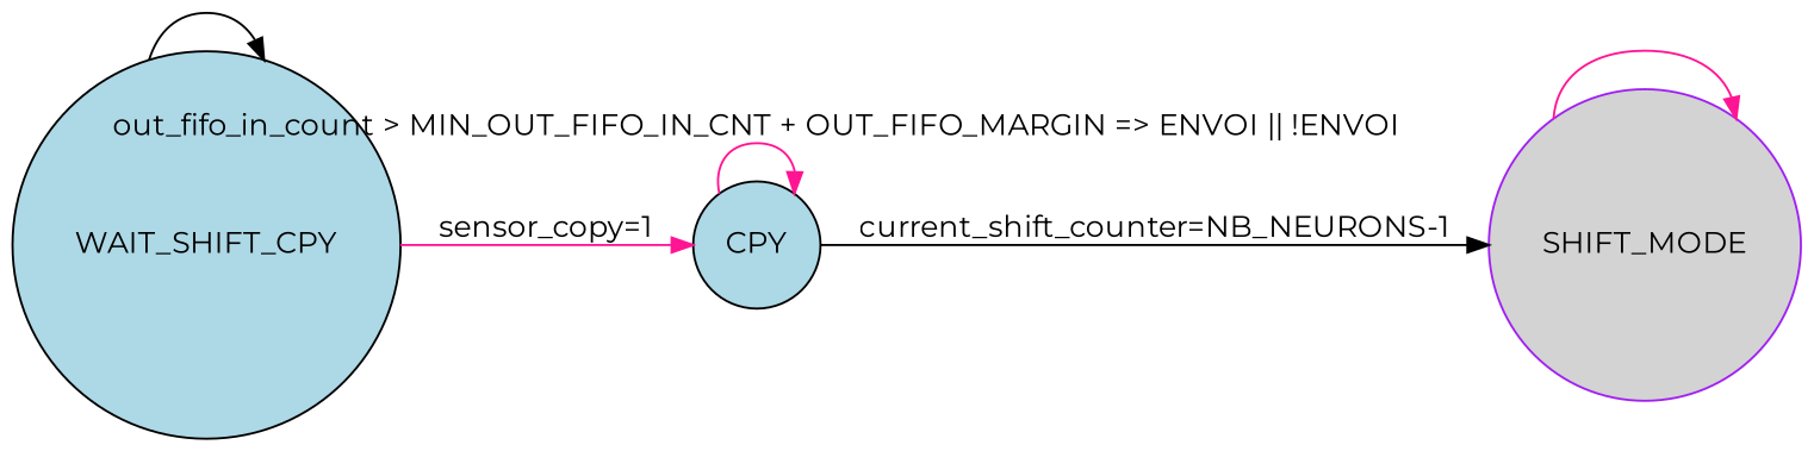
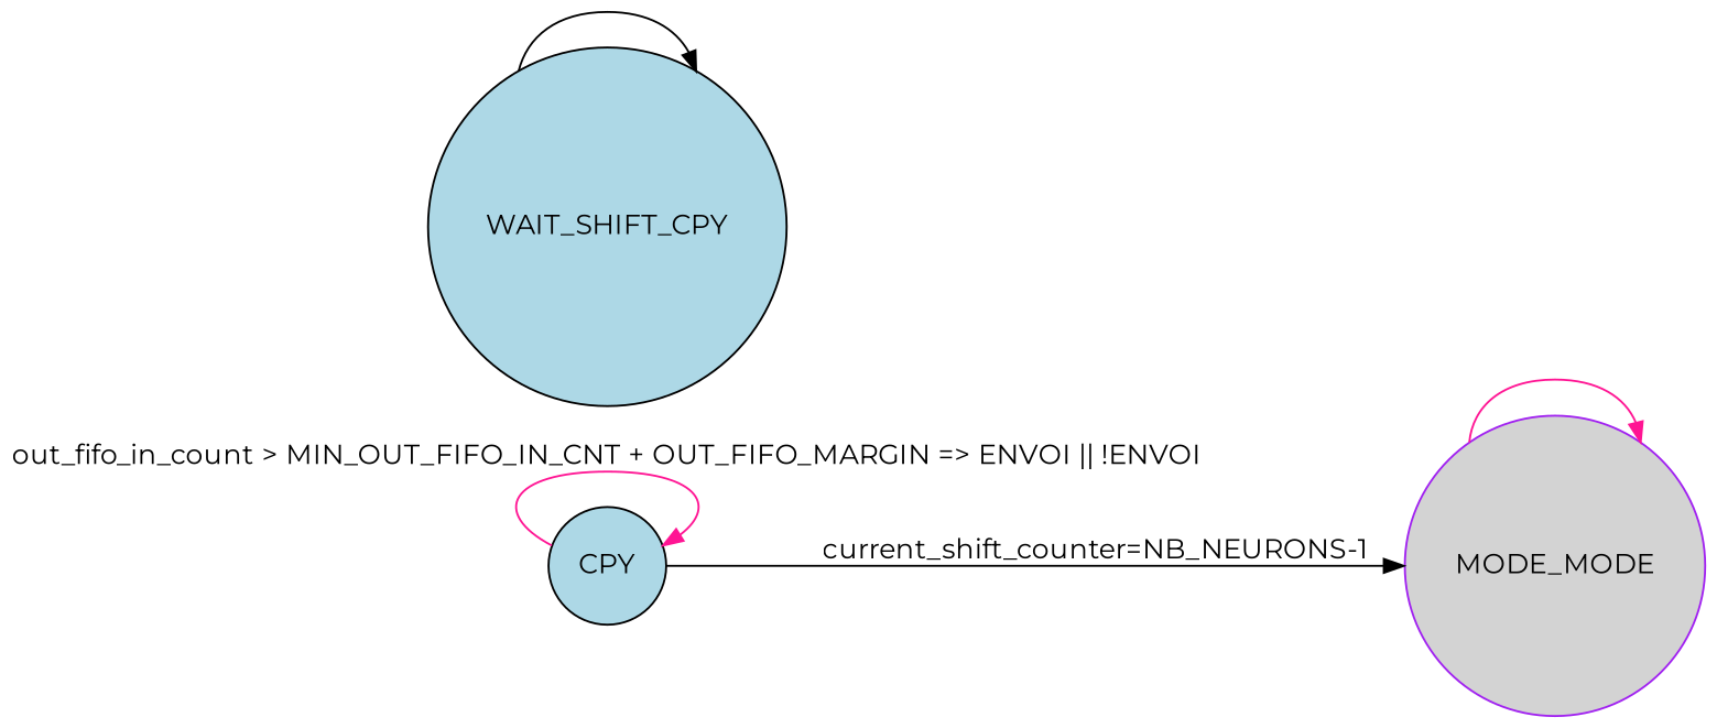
  digraph {
    fontname=Montserrat
    rankdir=LR
    node [color=black fillcolor=lightblue fontname=Montserrat shape=circle style=filled]
    edge [color=deeppink fontname=Montserrat]
-   SHIFT_MODE [color=purple fillcolor=lightgrey]
+   SHIFT_MODE [color=purple fillcolor=lightgrey label=MODE_MODE]
    WAIT_SHIFT_CPY
    n3 [label=CPY]
    SHIFT_MODE -> SHIFT_MODE
    WAIT_SHIFT_CPY -> WAIT_SHIFT_CPY [color=black]
-   WAIT_SHIFT_CPY -> n3 [label="sensor_copy=1"]
    n3 -> SHIFT_MODE [color=black label="current_shift_counter=NB_NEURONS-1"]
    n3 -> n3 [label="out_fifo_in_count > MIN_OUT_FIFO_IN_CNT + OUT_FIFO_MARGIN => ENVOI || !ENVOI"]
  }
